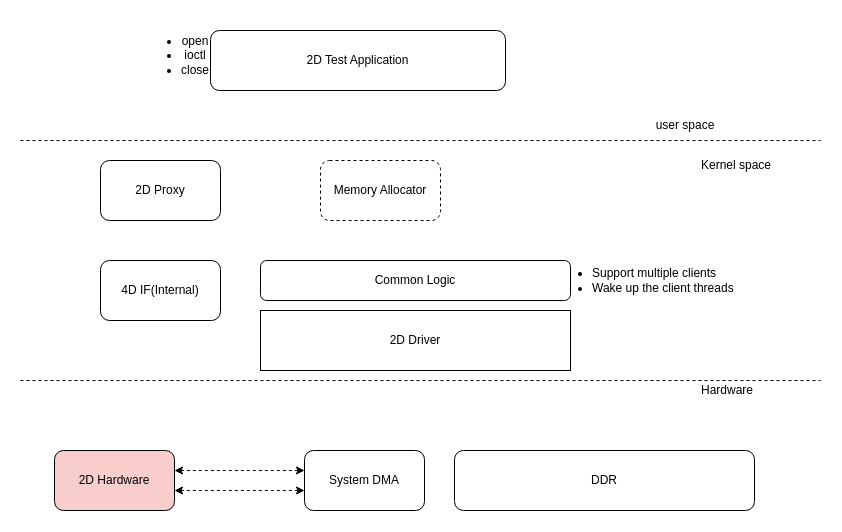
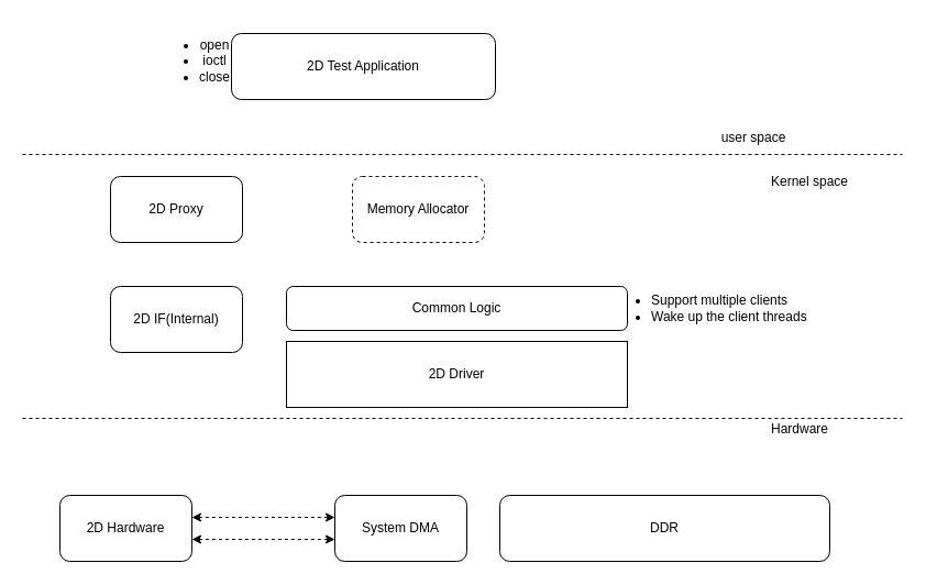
  <mxCell id="0" />
  <mxCell id="1" parent="0" />
  <mxCell id="2" value="" style="endArrow=none;dashed=1;html=1;rounded=0;" edge="1" parent="1"><mxGeometry width="50" height="50" relative="1" as="geometry"><mxPoint x="20" y="140" as="sourcePoint" /><mxPoint x="820" y="140" as="targetPoint" /></mxGeometry></mxCell>
  <mxCell id="3" value="user space" style="text;html=1;strokeColor=none;fillColor=none;align=center;verticalAlign=middle;whiteSpace=wrap;rounded=0;" vertex="1" parent="1"><mxGeometry x="615" y="110" width="140" height="30" as="geometry" /></mxCell>
  <mxCell id="4" value="Kernel space" style="text;html=1;strokeColor=none;fillColor=none;align=center;verticalAlign=middle;whiteSpace=wrap;rounded=0;" vertex="1" parent="1"><mxGeometry x="666" y="150" width="140" height="30" as="geometry" /></mxCell>
  <mxCell id="5" value="" style="endArrow=none;dashed=1;html=1;rounded=0;" edge="1" parent="1"><mxGeometry width="50" height="50" relative="1" as="geometry"><mxPoint x="20" y="380" as="sourcePoint" /><mxPoint x="820" y="380" as="targetPoint" /></mxGeometry></mxCell>
  <mxCell id="6" value="Hardware" style="text;html=1;strokeColor=none;fillColor=none;align=center;verticalAlign=middle;whiteSpace=wrap;rounded=0;" vertex="1" parent="1"><mxGeometry x="697" y="375" width="60" height="30" as="geometry" /></mxCell>
- <mxCell id="7" value="2D Test Application" style="rounded=1;whiteSpace=wrap;html=1;" vertex="1" parent="1"><mxGeometry x="210" y="30" width="295" height="60" as="geometry" /></mxCell>
+ <mxCell id="7" value="2D Test Application" style="rounded=1;whiteSpace=wrap;html=1;" vertex="1" parent="1"><mxGeometry x="210" y="30" width="240" height="60" as="geometry" /></mxCell>
  <mxCell id="8" value="2D Proxy" style="rounded=1;whiteSpace=wrap;html=1;" vertex="1" parent="1"><mxGeometry x="100" y="160" width="120" height="60" as="geometry" /></mxCell>
  <mxCell id="9" value="Memory Allocator" style="rounded=1;whiteSpace=wrap;html=1;dashed=1;" vertex="1" parent="1"><mxGeometry x="320" y="160" width="120" height="60" as="geometry" /></mxCell>
  <mxCell id="10" value="2D Driver" style="whiteSpace=wrap;html=1;rounded=0;" vertex="1" parent="1"><mxGeometry x="260" y="310" width="310" height="60" as="geometry" /></mxCell>
- <mxCell id="11" value="2D Hardware" style="rounded=1;whiteSpace=wrap;html=1;fillColor=#f8cecc;" vertex="1" parent="1"><mxGeometry x="54" y="450" width="120" height="60" as="geometry" /></mxCell>
+ <mxCell id="11" value="2D Hardware" style="rounded=1;whiteSpace=wrap;html=1;" vertex="1" parent="1"><mxGeometry x="54" y="450" width="120" height="60" as="geometry" /></mxCell>
  <mxCell id="12" value="System DMA" style="rounded=1;whiteSpace=wrap;html=1;" vertex="1" parent="1"><mxGeometry x="304" y="450" width="120" height="60" as="geometry" /></mxCell>
  <mxCell id="13" value="" style="endArrow=classic;startArrow=classic;html=1;rounded=0;exitX=1;exitY=0.5;exitDx=0;exitDy=0;entryX=0;entryY=0.5;entryDx=0;entryDy=0;dashed=1;" edge="1" parent="1"><mxGeometry width="50" height="50" relative="1" as="geometry"><mxPoint x="174" y="490" as="sourcePoint" /><mxPoint x="304" y="490" as="targetPoint" /><Array as="points" /></mxGeometry></mxCell>
  <mxCell id="14" value="" style="endArrow=classic;startArrow=classic;html=1;rounded=0;exitX=1;exitY=0.5;exitDx=0;exitDy=0;entryX=0;entryY=0.5;entryDx=0;entryDy=0;dashed=1;" edge="1" parent="1"><mxGeometry width="50" height="50" relative="1" as="geometry"><mxPoint x="174" y="470" as="sourcePoint" /><mxPoint x="304" y="470" as="targetPoint" /><Array as="points" /></mxGeometry></mxCell>
  <mxCell id="15" value="&lt;ul&gt;&lt;li&gt;open&lt;/li&gt;&lt;li&gt;ioctl&lt;/li&gt;&lt;li&gt;close&lt;/li&gt;&lt;/ul&gt;" style="text;html=1;strokeColor=none;fillColor=none;align=center;verticalAlign=middle;whiteSpace=wrap;rounded=0;imageAspect=1;autosize=1;enumerate=0;spacing=0;labelPosition=center;verticalLabelPosition=middle;textDirection=ltr;" vertex="1" parent="1"><mxGeometry x="160" y="20" width="30" height="70" as="geometry" /></mxCell>
  <mxCell id="16" value="DDR" style="rounded=1;whiteSpace=wrap;html=1;" vertex="1" parent="1"><mxGeometry x="454" y="450" width="300" height="60" as="geometry" /></mxCell>
- <mxCell id="17" value="4D IF(Internal)" style="rounded=1;whiteSpace=wrap;html=1;" vertex="1" parent="1"><mxGeometry x="100" y="260" width="120" height="60" as="geometry" /></mxCell>
+ <mxCell id="17" value="2D IF(Internal)" style="rounded=1;whiteSpace=wrap;html=1;" vertex="1" parent="1"><mxGeometry x="100" y="260" width="120" height="60" as="geometry" /></mxCell>
  <mxCell id="18" value="Common Logic" style="rounded=1;whiteSpace=wrap;html=1;" vertex="1" parent="1"><mxGeometry x="260" y="260" width="310" height="40" as="geometry" /></mxCell>
  <mxCell id="19" value="&lt;ul&gt;&lt;li&gt;Support multiple clients&lt;/li&gt;&lt;li&gt;Wake up the client threads&lt;/li&gt;&lt;/ul&gt;" style="text;html=1;strokeColor=none;fillColor=none;align=left;verticalAlign=middle;whiteSpace=wrap;rounded=0;" vertex="1" parent="1"><mxGeometry x="550" y="265" width="240" height="30" as="geometry" /></mxCell>
